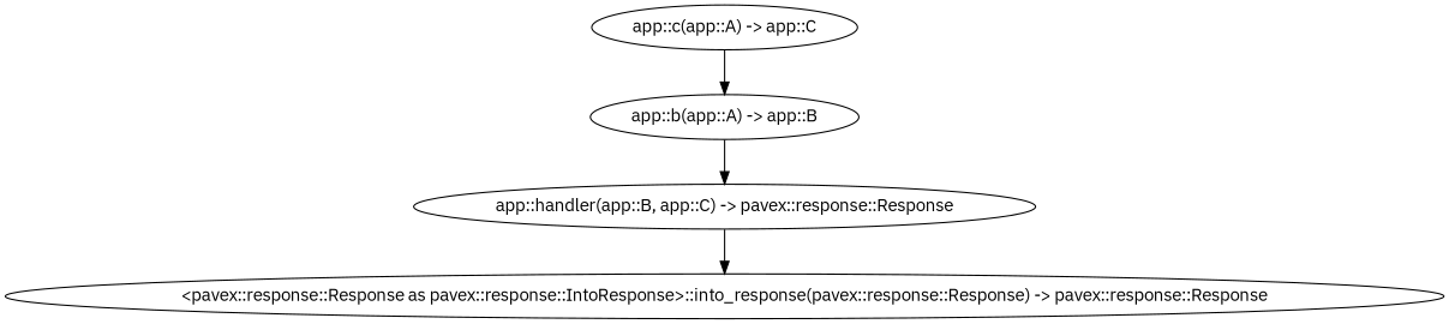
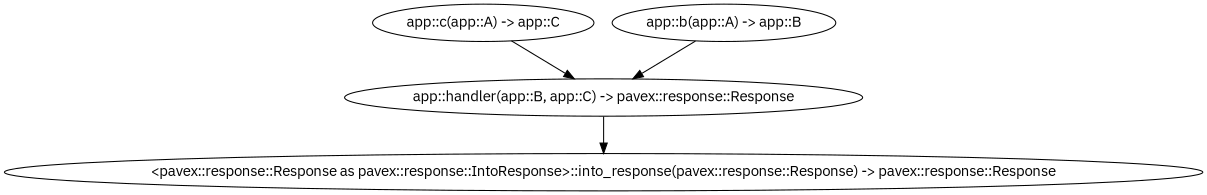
  digraph {
    fontname="IBM Plex Sans"
    node [fontname="IBM Plex Sans"]
    edge [fontname="IBM Plex Sans"]
    n1 [label="app::handler(app::B, app::C) -> pavex::response::Response"]
    n2 [label="<pavex::response::Response as pavex::response::IntoResponse>::into_response(pavex::response::Response) -> pavex::response::Response"]
    n3 [label="app::c(app::A) -> app::C"]
    n4 [label="app::b(app::A) -> app::B"]
    n1 -> n2
-   n3 -> n4
+   n3 -> n1
    n4 -> n1
  }
